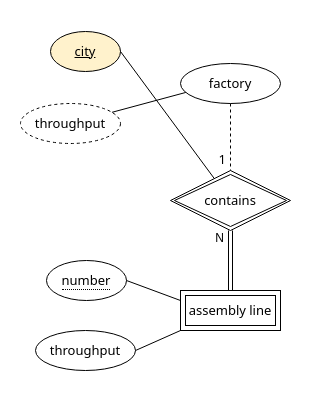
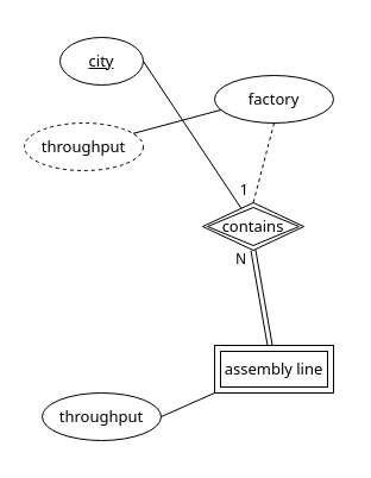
  <mxCell id="0" />
  <mxCell id="1" parent="0" />
  <mxCell id="2" value="" style="rounded=0;whiteSpace=wrap;html=1;fontFamily=Noto Sans;fontSource=https%3A%2F%2Ffonts.googleapis.com%2Fcss%3Ffamily%3DNoto%2BSans;strokeColor=none;fillColor=none;" vertex="1" parent="1"><mxGeometry x="69" y="20" width="30" height="20" as="geometry" /></mxCell>
  <mxCell id="3" value="" style="rounded=0;whiteSpace=wrap;html=1;fontFamily=Noto Sans;fontSource=https%3A%2F%2Ffonts.googleapis.com%2Fcss%3Ffamily%3DNoto%2BSans;strokeColor=none;fillColor=none;" vertex="1" parent="1"><mxGeometry x="71" y="360" width="30" height="20" as="geometry" /></mxCell>
  <mxCell id="4" value="" style="rounded=0;whiteSpace=wrap;html=1;fontFamily=Noto Sans;fontSource=https%3A%2F%2Ffonts.googleapis.com%2Fcss%3Ffamily%3DNoto%2BSans;strokeColor=none;fillColor=none;" vertex="1" parent="1"><mxGeometry x="75" y="360" width="30" height="20" as="geometry" /></mxCell>
  <mxCell id="5" value="factory" style="ellipse;whiteSpace=wrap;html=1;align=center;fontSize=13;fontFamily=Noto Sans;fontSource=https%3A%2F%2Ffonts.googleapis.com%2Fcss%3Ffamily%3DNoto%2BSans;" vertex="1" parent="1"><mxGeometry x="180" y="63" width="100" height="40" as="geometry" /></mxCell>
- <mxCell id="6" value="city" style="ellipse;whiteSpace=wrap;html=1;align=center;fontStyle=4;fontSize=13;fontFamily=Noto Sans;fontSource=https%3A%2F%2Ffonts.googleapis.com%2Fcss%3Ffamily%3DNoto%2BSans;fillColor=#fff2cc;" vertex="1" parent="1"><mxGeometry x="50" y="31" width="70" height="40" as="geometry" /></mxCell>
+ <mxCell id="6" value="city" style="ellipse;whiteSpace=wrap;html=1;align=center;fontStyle=4;fontSize=13;fontFamily=Noto Sans;fontSource=https%3A%2F%2Ffonts.googleapis.com%2Fcss%3Ffamily%3DNoto%2BSans;" vertex="1" parent="1"><mxGeometry x="50" y="31" width="70" height="40" as="geometry" /></mxCell>
  <mxCell id="7" value="" style="endArrow=none;html=1;rounded=0;exitX=1;exitY=0.5;exitDx=0;exitDy=0;fontSize=13;fontFamily=Noto Sans;fontSource=https%3A%2F%2Ffonts.googleapis.com%2Fcss%3Ffamily%3DNoto%2BSans;" edge="1" parent="1" source="6" target="10"><mxGeometry relative="1" as="geometry"><mxPoint x="103.284" y="145.858" as="sourcePoint" /><mxPoint x="160" y="100" as="targetPoint" /></mxGeometry></mxCell>
  <mxCell id="8" value="throughput" style="ellipse;whiteSpace=wrap;html=1;align=center;dashed=1;fontSize=13;fontFamily=Noto Sans;fontSource=https%3A%2F%2Ffonts.googleapis.com%2Fcss%3Ffamily%3DNoto%2BSans;" vertex="1" parent="1"><mxGeometry x="20" y="103" width="100" height="40" as="geometry" /></mxCell>
  <mxCell id="9" value="" style="endArrow=none;html=1;rounded=0;entryX=0;entryY=0.75;entryDx=0;entryDy=0;fontSize=13;fontFamily=Noto Sans;fontSource=https%3A%2F%2Ffonts.googleapis.com%2Fcss%3Ffamily%3DNoto%2BSans;" edge="1" parent="1" source="8" target="5"><mxGeometry relative="1" as="geometry"><mxPoint x="130" y="73" as="sourcePoint" /><mxPoint x="190" y="95" as="targetPoint" /></mxGeometry></mxCell>
- <mxCell id="10" value="contains" style="shape=rhombus;double=1;perimeter=rhombusPerimeter;whiteSpace=wrap;html=1;align=center;fontSize=13;fontFamily=Noto Sans;fontSource=https%3A%2F%2Ffonts.googleapis.com%2Fcss%3Ffamily%3DNoto%2BSans;" vertex="1" parent="1"><mxGeometry x="170" y="170" width="120" height="60" as="geometry" /></mxCell>
+ <mxCell id="10" value="contains" style="shape=rhombus;double=1;perimeter=rhombusPerimeter;whiteSpace=wrap;html=1;align=center;fontSize=13;fontFamily=Noto Sans;fontSource=https%3A%2F%2Ffonts.googleapis.com%2Fcss%3Ffamily%3DNoto%2BSans;" vertex="1" parent="1"><mxGeometry x="170" y="170" width="85" height="40" as="geometry" /></mxCell>
  <mxCell id="11" value="assembly line" style="shape=ext;margin=3;double=1;whiteSpace=wrap;html=1;align=center;fontSize=13;fontFamily=Noto Sans;fontSource=https%3A%2F%2Ffonts.googleapis.com%2Fcss%3Ffamily%3DNoto%2BSans;" vertex="1" parent="1"><mxGeometry x="180" y="290" width="100" height="40" as="geometry" /></mxCell>
  <mxCell id="12" value="" style="endArrow=none;html=1;rounded=0;exitX=0.5;exitY=1;exitDx=0;exitDy=0;entryX=0.5;entryY=0;entryDx=0;entryDy=0;fontSize=13;fontFamily=Noto Sans;fontSource=https%3A%2F%2Ffonts.googleapis.com%2Fcss%3Ffamily%3DNoto%2BSans;dashed=1;" edge="1" parent="1" source="5" target="10"><mxGeometry relative="1" as="geometry"><mxPoint x="240" y="73" as="sourcePoint" /><mxPoint x="240" y="-5" as="targetPoint" /></mxGeometry></mxCell>
  <mxCell id="13" value="1" style="resizable=0;html=1;align=right;verticalAlign=bottom;rotation=0;fontSize=13;fontFamily=Noto Sans;fontSource=https%3A%2F%2Ffonts.googleapis.com%2Fcss%3Ffamily%3DNoto%2BSans;" connectable="0" vertex="1" parent="12"><mxGeometry x="1" relative="1" as="geometry"><mxPoint x="-4" y="-1" as="offset" /></mxGeometry></mxCell>
- <mxCell id="14" value="&lt;span style=&quot;border-bottom: 1px dotted; font-size: 13px;&quot;&gt;number&lt;/span&gt;" style="ellipse;whiteSpace=wrap;html=1;align=center;fontSize=13;fontFamily=Noto Sans;fontSource=https%3A%2F%2Ffonts.googleapis.com%2Fcss%3Ffamily%3DNoto%2BSans;" vertex="1" parent="1"><mxGeometry x="46" y="260" width="80" height="40" as="geometry" /></mxCell>
  <mxCell id="15" value="throughput" style="ellipse;whiteSpace=wrap;html=1;align=center;fontSize=13;fontFamily=Noto Sans;fontSource=https%3A%2F%2Ffonts.googleapis.com%2Fcss%3Ffamily%3DNoto%2BSans;" vertex="1" parent="1"><mxGeometry x="35" y="330" width="100" height="40" as="geometry" /></mxCell>
  <mxCell id="16" value="" style="endArrow=none;html=1;rounded=0;entryX=0;entryY=1;entryDx=0;entryDy=0;exitX=1;exitY=0.5;exitDx=0;exitDy=0;fontSize=13;fontFamily=Noto Sans;fontSource=https%3A%2F%2Ffonts.googleapis.com%2Fcss%3Ffamily%3DNoto%2BSans;" edge="1" parent="1" source="15" target="11"><mxGeometry relative="1" as="geometry"><mxPoint x="170.001" y="388.733" as="sourcePoint" /><mxPoint x="238.69" y="370" as="targetPoint" /></mxGeometry></mxCell>
- <mxCell id="17" value="" style="endArrow=none;html=1;rounded=0;entryX=0;entryY=0.25;entryDx=0;entryDy=0;exitX=1;exitY=0.5;exitDx=0;exitDy=0;fontSize=13;fontFamily=Noto Sans;fontSource=https%3A%2F%2Ffonts.googleapis.com%2Fcss%3Ffamily%3DNoto%2BSans;" edge="1" parent="1" source="14" target="11"><mxGeometry relative="1" as="geometry"><mxPoint x="131.311" y="260.003" as="sourcePoint" /><mxPoint x="200" y="241.27" as="targetPoint" /></mxGeometry></mxCell>
  <mxCell id="18" value="" style="shape=link;html=1;rounded=0;entryX=0.5;entryY=1;entryDx=0;entryDy=0;" edge="1" parent="1" source="11" target="10"><mxGeometry relative="1" as="geometry"><mxPoint x="170" y="410" as="sourcePoint" /><mxPoint x="330" y="410" as="targetPoint" /></mxGeometry></mxCell>
  <mxCell id="19" value="N" style="resizable=0;html=1;align=right;verticalAlign=bottom;" connectable="0" vertex="1" parent="18"><mxGeometry x="1" relative="1" as="geometry"><mxPoint x="-6" y="16" as="offset" /></mxGeometry></mxCell>
